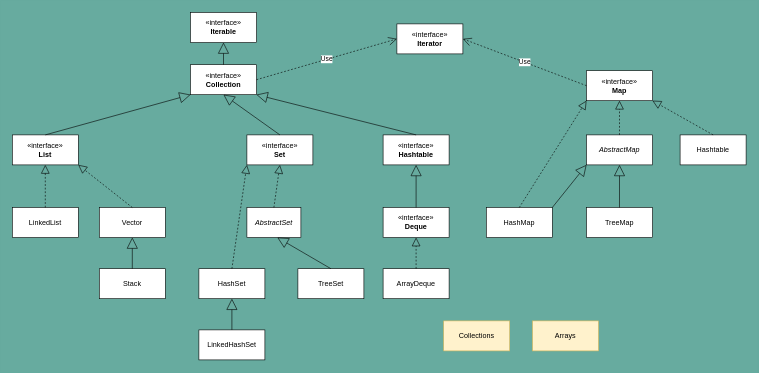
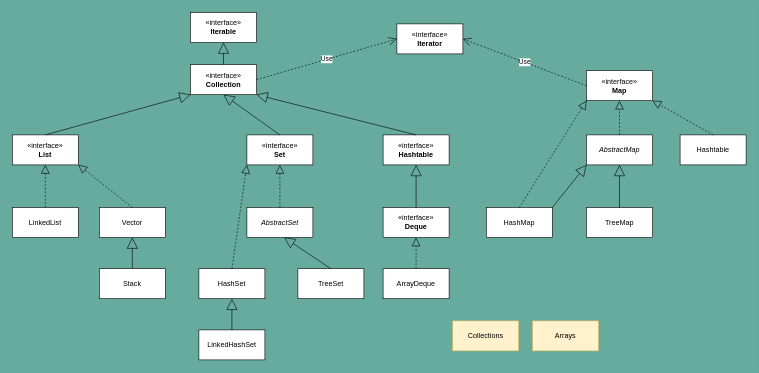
  <mxCell id="0" />
  <mxCell id="1" parent="0" />
  <mxCell id="2" value="«interface»&lt;br&gt;&lt;b&gt;Iterable&lt;/b&gt;" style="html=1;whiteSpace=wrap;" parent="1" vertex="1"><mxGeometry x="317" y="20" width="110" height="50" as="geometry" /></mxCell>
  <mxCell id="3" value="«interface»&lt;br&gt;&lt;b&gt;Collection&lt;/b&gt;" style="html=1;whiteSpace=wrap;" parent="1" vertex="1"><mxGeometry x="317" y="107" width="110" height="50" as="geometry" /></mxCell>
  <mxCell id="4" value="«interface»&lt;br&gt;&lt;b&gt;Iterator&lt;/b&gt;" style="html=1;whiteSpace=wrap;" parent="1" vertex="1"><mxGeometry x="661" y="39" width="110" height="50" as="geometry" /></mxCell>
  <mxCell id="5" value="«interface»&lt;br&gt;&lt;b&gt;List&lt;/b&gt;" style="html=1;whiteSpace=wrap;" parent="1" vertex="1"><mxGeometry x="20" y="224" width="110" height="50" as="geometry" /></mxCell>
  <mxCell id="6" value="«interface»&lt;br&gt;&lt;b&gt;Set&lt;/b&gt;" style="html=1;whiteSpace=wrap;" parent="1" vertex="1"><mxGeometry x="411" y="224" width="110" height="50" as="geometry" /></mxCell>
  <mxCell id="7" value="LinkedList" style="html=1;whiteSpace=wrap;" parent="1" vertex="1"><mxGeometry x="20" y="345" width="110" height="50" as="geometry" /></mxCell>
  <mxCell id="8" value="" style="endArrow=block;dashed=1;endFill=0;endSize=12;html=1;rounded=0;exitX=0.5;exitY=0;exitDx=0;exitDy=0;entryX=0.5;entryY=1;entryDx=0;entryDy=0;" parent="1" source="7" target="5" edge="1"><mxGeometry width="160" relative="1" as="geometry"><mxPoint x="-29" y="355" as="sourcePoint" /><mxPoint x="76" y="275" as="targetPoint" /></mxGeometry></mxCell>
  <mxCell id="9" value="" style="endArrow=block;endSize=16;endFill=0;html=1;rounded=0;exitX=0.5;exitY=0;exitDx=0;exitDy=0;entryX=0;entryY=1;entryDx=0;entryDy=0;" parent="1" source="5" target="3" edge="1"><mxGeometry width="160" relative="1" as="geometry"><mxPoint x="308" y="260" as="sourcePoint" /><mxPoint x="468" y="260" as="targetPoint" /></mxGeometry></mxCell>
  <mxCell id="10" value="" style="endArrow=block;endSize=16;endFill=0;html=1;rounded=0;exitX=0.5;exitY=0;exitDx=0;exitDy=0;entryX=0.5;entryY=1;entryDx=0;entryDy=0;" parent="1" source="3" target="2" edge="1"><mxGeometry width="160" relative="1" as="geometry"><mxPoint x="119" y="234" as="sourcePoint" /><mxPoint x="257" y="181" as="targetPoint" /></mxGeometry></mxCell>
  <mxCell id="11" value="" style="endArrow=block;endSize=16;endFill=0;html=1;rounded=0;exitX=0.5;exitY=0;exitDx=0;exitDy=0;entryX=0.5;entryY=1;entryDx=0;entryDy=0;" parent="1" source="6" target="3" edge="1"><mxGeometry width="160" relative="1" as="geometry"><mxPoint x="119" y="234" as="sourcePoint" /><mxPoint x="257" y="181" as="targetPoint" /></mxGeometry></mxCell>
  <mxCell id="12" value="Use" style="endArrow=open;endSize=12;dashed=1;html=1;rounded=0;exitX=1;exitY=0.5;exitDx=0;exitDy=0;entryX=0;entryY=0.5;entryDx=0;entryDy=0;" parent="1" source="3" target="4" edge="1"><mxGeometry width="160" relative="1" as="geometry"><mxPoint x="308" y="260" as="sourcePoint" /><mxPoint x="468" y="260" as="targetPoint" /></mxGeometry></mxCell>
  <mxCell id="13" value="Vector" style="html=1;whiteSpace=wrap;" parent="1" vertex="1"><mxGeometry x="165" y="345" width="110" height="50" as="geometry" /></mxCell>
  <mxCell id="14" value="" style="endArrow=block;dashed=1;endFill=0;endSize=12;html=1;rounded=0;exitX=0.5;exitY=0;exitDx=0;exitDy=0;entryX=1;entryY=1;entryDx=0;entryDy=0;" parent="1" source="13" target="5" edge="1"><mxGeometry width="160" relative="1" as="geometry"><mxPoint x="85" y="355" as="sourcePoint" /><mxPoint x="85" y="284" as="targetPoint" /></mxGeometry></mxCell>
  <mxCell id="15" value="Stack" style="html=1;whiteSpace=wrap;" parent="1" vertex="1"><mxGeometry x="165" y="447" width="110" height="50" as="geometry" /></mxCell>
  <mxCell id="16" value="" style="endArrow=block;endSize=16;endFill=0;html=1;rounded=0;entryX=0.5;entryY=1;entryDx=0;entryDy=0;exitX=0.5;exitY=0;exitDx=0;exitDy=0;" parent="1" source="15" target="13" edge="1"><mxGeometry width="160" relative="1" as="geometry"><mxPoint x="217" y="434" as="sourcePoint" /><mxPoint x="387" y="177" as="targetPoint" /></mxGeometry></mxCell>
  <mxCell id="17" value="HashSet" style="html=1;whiteSpace=wrap;" parent="1" vertex="1"><mxGeometry x="331" y="447" width="110" height="50" as="geometry" /></mxCell>
  <mxCell id="18" value="TreeSet" style="html=1;whiteSpace=wrap;" parent="1" vertex="1"><mxGeometry x="496" y="447" width="110" height="50" as="geometry" /></mxCell>
  <mxCell id="19" value="" style="endArrow=block;dashed=1;endFill=0;endSize=12;html=1;rounded=0;exitX=0.5;exitY=0;exitDx=0;exitDy=0;entryX=0;entryY=1;entryDx=0;entryDy=0;" parent="1" source="17" target="6" edge="1"><mxGeometry width="160" relative="1" as="geometry"><mxPoint x="230" y="355" as="sourcePoint" /><mxPoint x="140" y="284" as="targetPoint" /></mxGeometry></mxCell>
  <mxCell id="20" value="LinkedHashSet" style="html=1;whiteSpace=wrap;" parent="1" vertex="1"><mxGeometry x="331" y="549" width="110" height="50" as="geometry" /></mxCell>
  <mxCell id="21" value="" style="endArrow=block;endSize=16;endFill=0;html=1;rounded=0;entryX=0.5;entryY=1;entryDx=0;entryDy=0;exitX=0.5;exitY=0;exitDx=0;exitDy=0;" parent="1" source="20" target="17" edge="1"><mxGeometry width="160" relative="1" as="geometry"><mxPoint x="230" y="450" as="sourcePoint" /><mxPoint x="230" y="405" as="targetPoint" /></mxGeometry></mxCell>
  <mxCell id="22" value="«interface»&lt;br&gt;&lt;b&gt;Hashtable&lt;/b&gt;" style="html=1;whiteSpace=wrap;" parent="1" vertex="1"><mxGeometry x="638" y="224" width="110" height="50" as="geometry" /></mxCell>
  <mxCell id="23" value="" style="endArrow=block;endSize=16;endFill=0;html=1;rounded=0;exitX=0.5;exitY=0;exitDx=0;exitDy=0;entryX=1;entryY=1;entryDx=0;entryDy=0;" parent="1" source="22" target="3" edge="1"><mxGeometry width="160" relative="1" as="geometry"><mxPoint x="461" y="234" as="sourcePoint" /><mxPoint x="461" y="177" as="targetPoint" /></mxGeometry></mxCell>
  <mxCell id="24" value="«interface»&lt;br&gt;&lt;b&gt;Deque&lt;/b&gt;" style="html=1;whiteSpace=wrap;" parent="1" vertex="1"><mxGeometry x="638" y="345" width="110" height="50" as="geometry" /></mxCell>
  <mxCell id="25" value="" style="endArrow=block;endSize=16;endFill=0;html=1;rounded=0;exitX=0.5;exitY=0;exitDx=0;exitDy=0;entryX=0.5;entryY=1;entryDx=0;entryDy=0;" parent="1" source="24" target="22" edge="1"><mxGeometry width="160" relative="1" as="geometry"><mxPoint x="687" y="234" as="sourcePoint" /><mxPoint x="516" y="177" as="targetPoint" /></mxGeometry></mxCell>
- <mxCell id="26" value="&lt;i&gt;AbstractSet&lt;/i&gt;" style="html=1;whiteSpace=wrap;" parent="1" vertex="1"><mxGeometry x="411" y="345" width="90" height="50" as="geometry" /></mxCell>
+ <mxCell id="26" value="&lt;i&gt;AbstractSet&lt;/i&gt;" style="html=1;whiteSpace=wrap;" parent="1" vertex="1"><mxGeometry x="411" y="345" width="110" height="50" as="geometry" /></mxCell>
  <mxCell id="27" value="" style="endArrow=block;endSize=16;endFill=0;html=1;rounded=0;entryX=0.564;entryY=1;entryDx=0;entryDy=0;exitX=0.5;exitY=0;exitDx=0;exitDy=0;entryPerimeter=0;" parent="1" source="18" target="26" edge="1"><mxGeometry width="160" relative="1" as="geometry"><mxPoint x="443" y="457" as="sourcePoint" /><mxPoint x="461" y="405" as="targetPoint" /></mxGeometry></mxCell>
  <mxCell id="28" value="" style="endArrow=block;dashed=1;endFill=0;endSize=12;html=1;rounded=0;exitX=0.5;exitY=0;exitDx=0;exitDy=0;entryX=0.5;entryY=1;entryDx=0;entryDy=0;" parent="1" source="26" target="6" edge="1"><mxGeometry width="160" relative="1" as="geometry"><mxPoint x="403" y="457" as="sourcePoint" /><mxPoint x="421" y="284" as="targetPoint" /></mxGeometry></mxCell>
  <mxCell id="29" value="«interface»&lt;br&gt;&lt;b&gt;Map&lt;/b&gt;" style="html=1;whiteSpace=wrap;" parent="1" vertex="1"><mxGeometry x="977" y="117" width="110" height="50" as="geometry" /></mxCell>
  <mxCell id="30" value="HashMap" style="html=1;whiteSpace=wrap;" parent="1" vertex="1"><mxGeometry x="810" y="345" width="110" height="50" as="geometry" /></mxCell>
  <mxCell id="31" value="" style="endArrow=block;dashed=1;endFill=0;endSize=12;html=1;rounded=0;exitX=0.5;exitY=0;exitDx=0;exitDy=0;entryX=0;entryY=1;entryDx=0;entryDy=0;" parent="1" source="30" target="29" edge="1"><mxGeometry width="160" relative="1" as="geometry"><mxPoint x="461" y="355" as="sourcePoint" /><mxPoint x="461" y="284" as="targetPoint" /></mxGeometry></mxCell>
  <mxCell id="32" value="&lt;i&gt;AbstractMap&lt;/i&gt;" style="html=1;whiteSpace=wrap;" parent="1" vertex="1"><mxGeometry x="977" y="224" width="110" height="50" as="geometry" /></mxCell>
  <mxCell id="33" value="TreeMap" style="html=1;whiteSpace=wrap;" parent="1" vertex="1"><mxGeometry x="977" y="345" width="110" height="50" as="geometry" /></mxCell>
  <mxCell id="34" value="" style="endArrow=block;endSize=16;endFill=0;html=1;rounded=0;exitX=1;exitY=0;exitDx=0;exitDy=0;entryX=0;entryY=1;entryDx=0;entryDy=0;" parent="1" source="30" target="32" edge="1"><mxGeometry width="160" relative="1" as="geometry"><mxPoint x="687" y="355" as="sourcePoint" /><mxPoint x="981" y="282" as="targetPoint" /></mxGeometry></mxCell>
  <mxCell id="35" value="" style="endArrow=block;endSize=16;endFill=0;html=1;rounded=0;exitX=0.5;exitY=0;exitDx=0;exitDy=0;entryX=0.5;entryY=1;entryDx=0;entryDy=0;" parent="1" source="33" target="32" edge="1"><mxGeometry width="160" relative="1" as="geometry"><mxPoint x="973" y="355" as="sourcePoint" /><mxPoint x="1034" y="279" as="targetPoint" /></mxGeometry></mxCell>
  <mxCell id="36" value="" style="endArrow=block;dashed=1;endFill=0;endSize=12;html=1;rounded=0;exitX=0.5;exitY=0;exitDx=0;exitDy=0;entryX=0.5;entryY=1;entryDx=0;entryDy=0;" parent="1" source="32" target="29" edge="1"><mxGeometry width="160" relative="1" as="geometry"><mxPoint x="918" y="355" as="sourcePoint" /><mxPoint x="987" y="177" as="targetPoint" /></mxGeometry></mxCell>
  <mxCell id="37" value="Hashtable" style="html=1;whiteSpace=wrap;" parent="1" vertex="1"><mxGeometry x="1133" y="224" width="110" height="50" as="geometry" /></mxCell>
  <mxCell id="38" value="" style="endArrow=block;dashed=1;endFill=0;endSize=12;html=1;rounded=0;exitX=0.5;exitY=0;exitDx=0;exitDy=0;entryX=1;entryY=1;entryDx=0;entryDy=0;" parent="1" source="37" target="29" edge="1"><mxGeometry width="160" relative="1" as="geometry"><mxPoint x="1042" y="234" as="sourcePoint" /><mxPoint x="1042" y="177" as="targetPoint" /></mxGeometry></mxCell>
  <mxCell id="39" value="Use" style="endArrow=open;endSize=12;dashed=1;html=1;rounded=0;exitX=0;exitY=0.5;exitDx=0;exitDy=0;entryX=1;entryY=0.5;entryDx=0;entryDy=0;" parent="1" source="29" target="4" edge="1"><mxGeometry width="160" relative="1" as="geometry"><mxPoint x="516" y="152" as="sourcePoint" /><mxPoint x="689" y="74" as="targetPoint" /></mxGeometry></mxCell>
- <mxCell id="40" value="Collections" style="html=1;whiteSpace=wrap;fillColor=#fff2cc;strokeColor=#d6b656;" parent="1" vertex="1"><mxGeometry x="739" y="534" width="110" height="50" as="geometry" /></mxCell>
+ <mxCell id="40" value="Collections" style="html=1;whiteSpace=wrap;fillColor=#fff2cc;strokeColor=#d6b656;" parent="1" vertex="1"><mxGeometry x="754" y="534" width="110" height="50" as="geometry" /></mxCell>
  <mxCell id="41" value="Arrays" style="html=1;whiteSpace=wrap;fillColor=#fff2cc;strokeColor=#d6b656;" parent="1" vertex="1"><mxGeometry x="887" y="534" width="110" height="50" as="geometry" /></mxCell>
  <mxCell id="42" value="ArrayDeque" style="html=1;whiteSpace=wrap;" vertex="1" parent="1"><mxGeometry x="638" y="447" width="110" height="50" as="geometry" /></mxCell>
  <mxCell id="43" value="" style="endArrow=block;dashed=1;endFill=0;endSize=12;html=1;rounded=0;exitX=0.5;exitY=0;exitDx=0;exitDy=0;entryX=0.5;entryY=1;entryDx=0;entryDy=0;" edge="1" parent="1" source="42" target="24"><mxGeometry width="160" relative="1" as="geometry"><mxPoint x="396" y="457" as="sourcePoint" /><mxPoint x="421" y="284" as="targetPoint" /></mxGeometry></mxCell>
